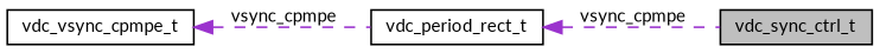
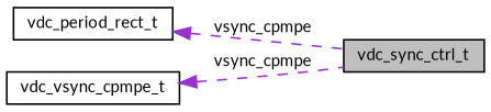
  digraph {
    fontname=Lato
    rankdir=LR
    node [color=black fillcolor=white fontname=Lato fontsize=10 shape=record style=filled]
    edge [color=darkorchid3 dir=back fontname=Lato fontsize=10 labelfontname=Helvetica labelfontsize=10 style=dashed]
    n1 [fillcolor=grey75 fontcolor=black height=0.2 label=vdc_sync_ctrl_t width=0.4]
    n2 [height=0.2 label=vdc_period_rect_t width=0.4]
    n3 [height=0.2 label=vdc_vsync_cpmpe_t width=0.4]
    n2 -> n1 [label=" vsync_cpmpe"]
-   n3 -> n2 [label=" vsync_cpmpe"]
+   n3 -> n1 [label=" vsync_cpmpe"]
  }
